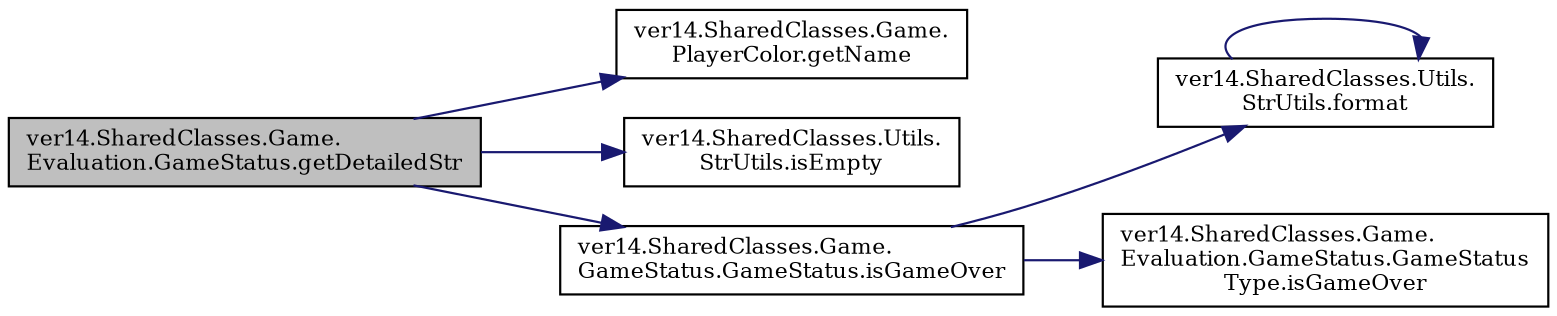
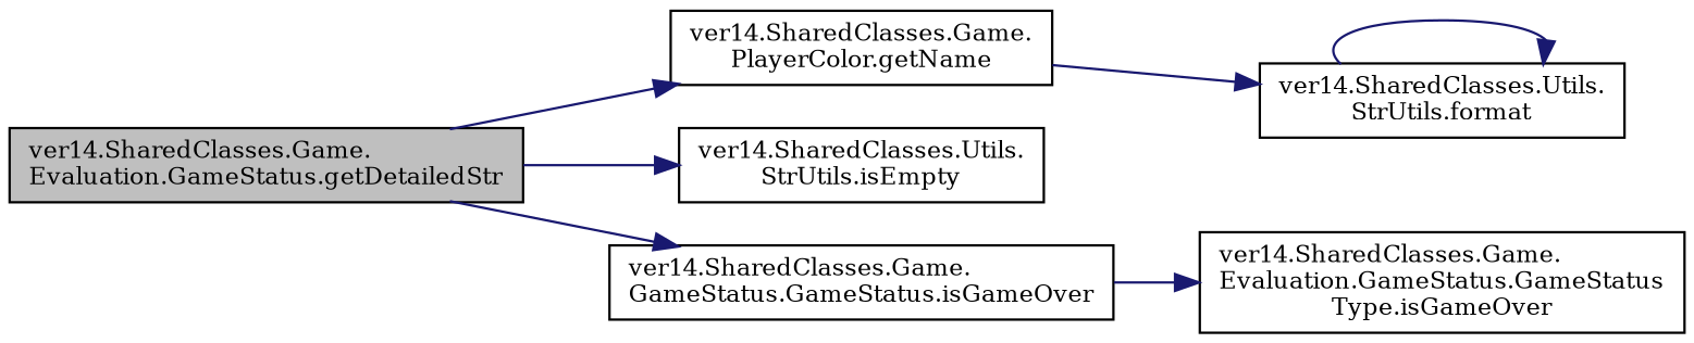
  digraph {
    fontname="DejaVu Serif"
    rankdir=LR
    node [color=black fillcolor=white fontname="DejaVu Serif" fontsize=10 shape=record style=filled]
    edge [color=midnightblue fontname="DejaVu Serif" fontsize=10 labelfontname=Helvetica labelfontsize=10 style=solid]
    n1 [fillcolor=grey75 fontcolor=black height=0.2 label="ver14.SharedClasses.Game.\lEvaluation.GameStatus.getDetailedStr" width=0.4]
    n2 [height=0.2 label="ver14.SharedClasses.Game.\lPlayerColor.getName" width=0.4]
    n3 [height=0.2 label="ver14.SharedClasses.Utils.\lStrUtils.isEmpty" width=0.4]
    n4 [height=0.2 label="ver14.SharedClasses.Game.\lGameStatus.GameStatus.isGameOver" width=0.4]
    n5 [height=0.2 label="ver14.SharedClasses.Utils.\lStrUtils.format" width=0.4]
    n6 [height=0.2 label="ver14.SharedClasses.Game.\lEvaluation.GameStatus.GameStatus\lType.isGameOver" width=0.4]
    n1 -> n2
    n1 -> n3
    n1 -> n4
-   n4 -> n5
+   n2 -> n5
    n4 -> n6
    n5 -> n5
  }
